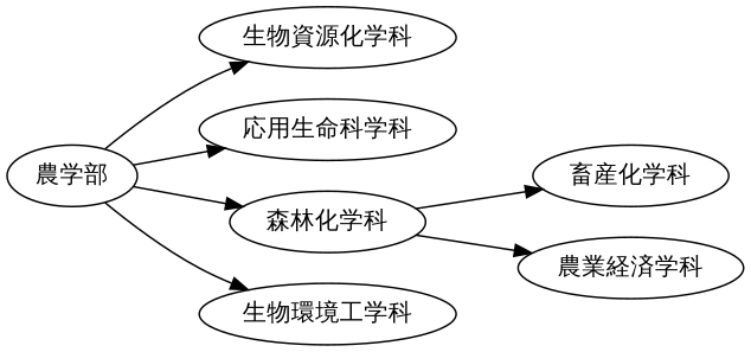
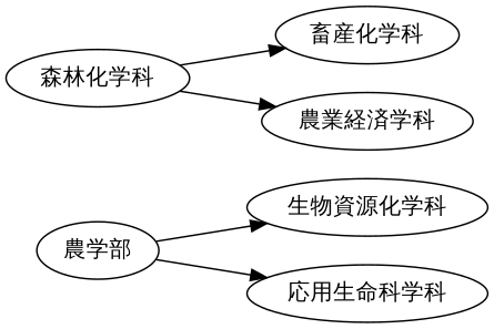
  digraph {
    rankdir=LR
    "農学部"
    "生物資源化学科"
    "応用生命科学科"
    "森林化学科"
-   "生物環境工学科"
    "畜産化学科"
    "農業経済学科"
    "農学部" -> "生物資源化学科"
    "農学部" -> "応用生命科学科"
-   "農学部" -> "森林化学科"
-   "農学部" -> "生物環境工学科"
    "森林化学科" -> "畜産化学科"
    "森林化学科" -> "農業経済学科"
  }
